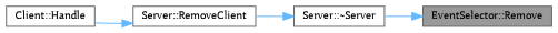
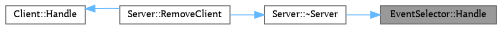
  digraph {
    fontname="PT Serif"
    rankdir=RL
    node [color=grey40 fillcolor=white fontname="PT Serif" fontsize=10 shape=box style=filled]
    edge [color=steelblue1 dir=back fontname="PT Serif" fontsize=10 labelfontname=Helvetica labelfontsize=10 style=solid]
-   n1 [color=gray40 fillcolor=grey60 fontcolor=black height=0.2 label="EventSelector::Remove" width=0.4]
+   n1 [color=gray40 fillcolor=grey60 fontcolor=black height=0.2 label="EventSelector::Handle" width=0.4]
    n2 [height=0.2 label="Server::~Server" width=0.4]
    n3 [height=0.2 label="Server::RemoveClient" width=0.4]
    n4 [height=0.2 label="Client::Handle" width=0.4]
    n1 -> n2
    n2 -> n3
-   n3 -> n4
+   n4 -> n3
  }
